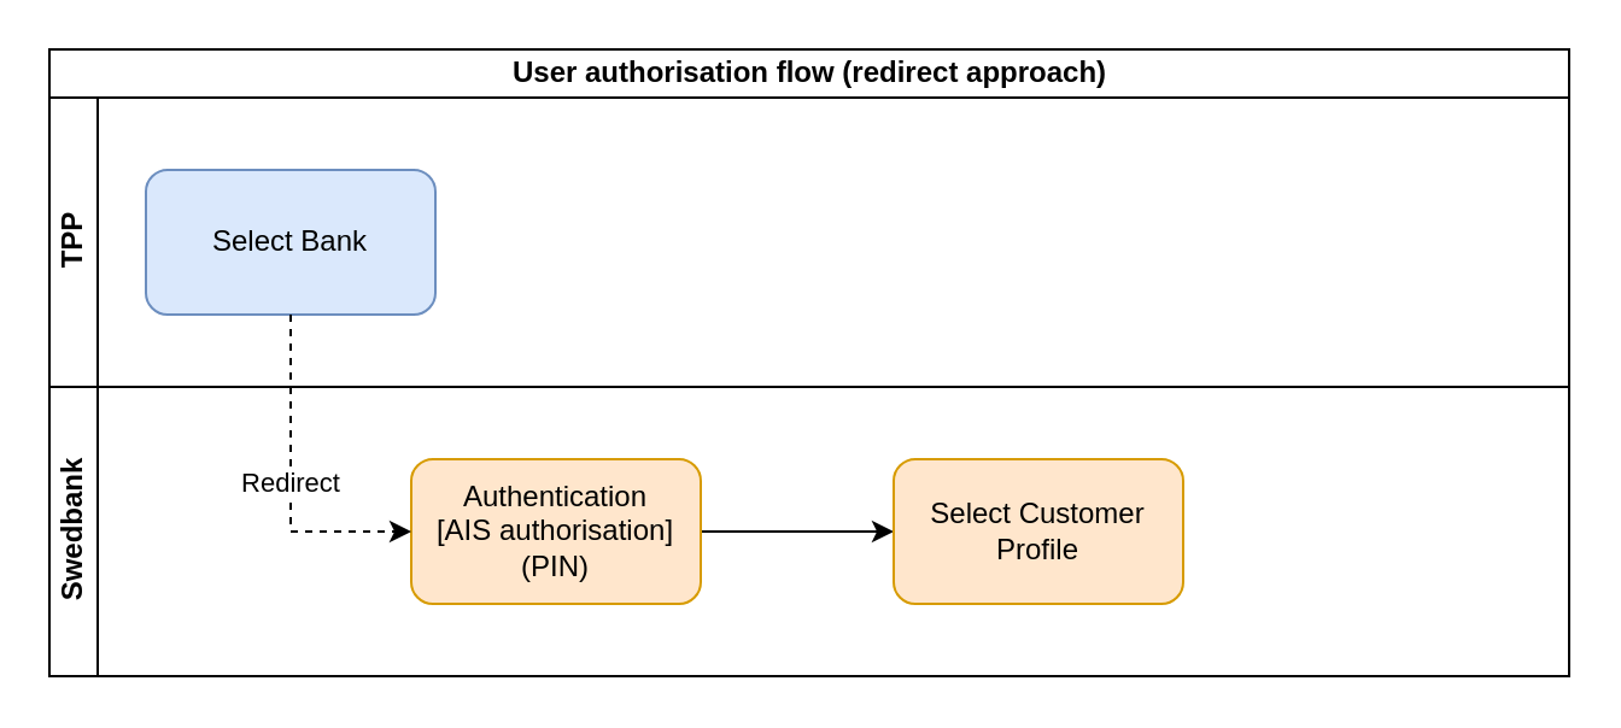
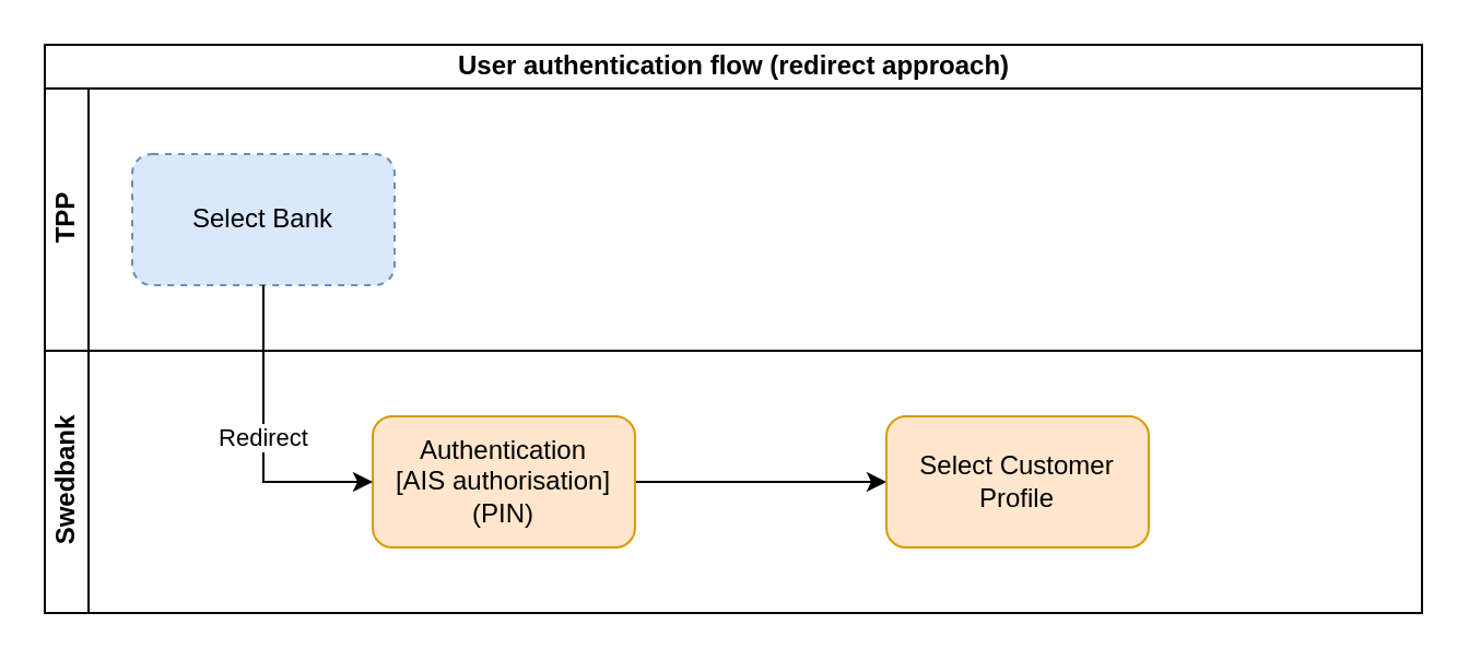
  <mxCell id="0" />
  <mxCell id="1" parent="0" />
- <mxCell id="2" value="User authorisation flow (redirect approach)" style="swimlane;html=1;childLayout=stackLayout;resizeParent=1;resizeParentMax=0;horizontal=1;startSize=20;horizontalStack=0;" parent="1" vertex="1"><mxGeometry x="20" y="20" width="630" height="260" as="geometry" /></mxCell>
+ <mxCell id="2" value="User authentication flow (redirect approach)" style="swimlane;html=1;childLayout=stackLayout;resizeParent=1;resizeParentMax=0;horizontal=1;startSize=20;horizontalStack=0;" parent="1" vertex="1"><mxGeometry x="20" y="20" width="630" height="260" as="geometry" /></mxCell>
  <mxCell id="3" value="TPP" style="swimlane;html=1;startSize=20;horizontal=0;" parent="2" vertex="1"><mxGeometry y="20" width="630" height="120" as="geometry" /></mxCell>
- <mxCell id="4" value="Select Bank" style="rounded=1;whiteSpace=wrap;html=1;fillColor=#dae8fc;strokeColor=#6c8ebf;" parent="3" vertex="1"><mxGeometry x="40" y="30" width="120" height="60" as="geometry" /></mxCell>
+ <mxCell id="4" value="Select Bank" style="rounded=1;whiteSpace=wrap;html=1;fillColor=#dae8fc;strokeColor=#6c8ebf;dashed=1;" parent="3" vertex="1"><mxGeometry x="40" y="30" width="120" height="60" as="geometry" /></mxCell>
  <mxCell id="5" value="Swedbank" style="swimlane;html=1;startSize=20;horizontal=0;" parent="2" vertex="1"><mxGeometry y="140" width="630" height="120" as="geometry" /></mxCell>
  <mxCell id="6" style="edgeStyle=orthogonalEdgeStyle;rounded=0;orthogonalLoop=1;jettySize=auto;html=1;exitX=1;exitY=0.5;exitDx=0;exitDy=0;entryX=0;entryY=0.5;entryDx=0;entryDy=0;" parent="5" source="7" target="8" edge="1"><mxGeometry relative="1" as="geometry"><mxPoint x="290" y="60" as="targetPoint" /></mxGeometry></mxCell>
  <mxCell id="7" value="Authentication&lt;br&gt;&lt;div&gt;[AIS authorisation]&lt;/div&gt;&lt;div&gt;(PIN)&lt;/div&gt;" style="rounded=1;whiteSpace=wrap;html=1;fillColor=#ffe6cc;strokeColor=#d79b00;" parent="5" vertex="1"><mxGeometry x="150" y="30" width="120" height="60" as="geometry" /></mxCell>
- <mxCell id="8" value="Select Customer Profile" style="rounded=1;whiteSpace=wrap;html=1;fillColor=#ffe6cc;strokeColor=#d79b00;" parent="5" vertex="1"><mxGeometry x="350" y="30" width="120" height="60" as="geometry" /></mxCell>
- <mxCell id="9" value="Redirect" style="edgeStyle=orthogonalEdgeStyle;rounded=0;orthogonalLoop=1;jettySize=auto;html=1;entryX=0;entryY=0.5;entryDx=0;entryDy=0;dashed=1;" parent="2" source="4" target="7" edge="1"><mxGeometry relative="1" as="geometry" /></mxCell>
+ <mxCell id="8" value="Select Customer Profile" style="rounded=1;whiteSpace=wrap;html=1;fillColor=#ffe6cc;strokeColor=#d79b00;" parent="5" vertex="1"><mxGeometry x="385" y="30" width="120" height="60" as="geometry" /></mxCell>
+ <mxCell id="9" value="Redirect" style="edgeStyle=orthogonalEdgeStyle;rounded=0;orthogonalLoop=1;jettySize=auto;html=1;entryX=0;entryY=0.5;entryDx=0;entryDy=0;" parent="2" source="4" target="7" edge="1"><mxGeometry relative="1" as="geometry" /></mxCell>
